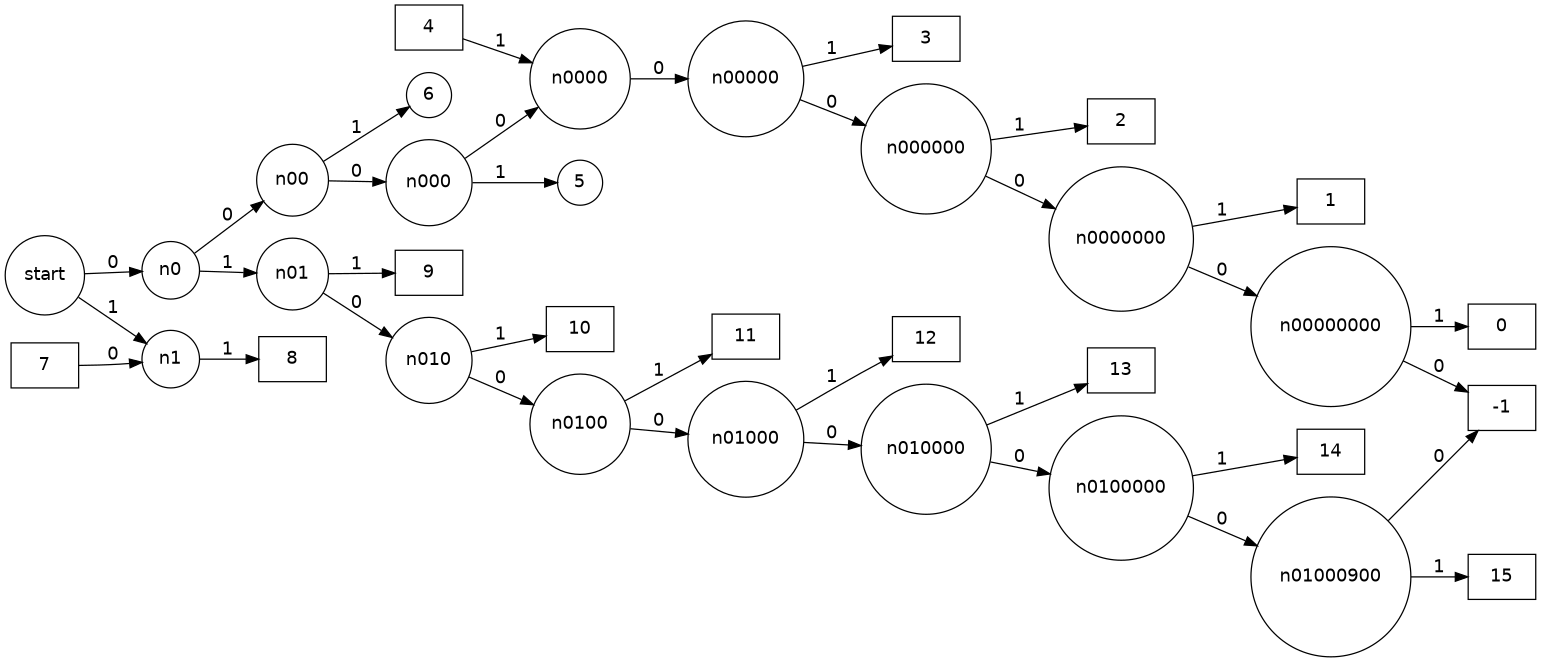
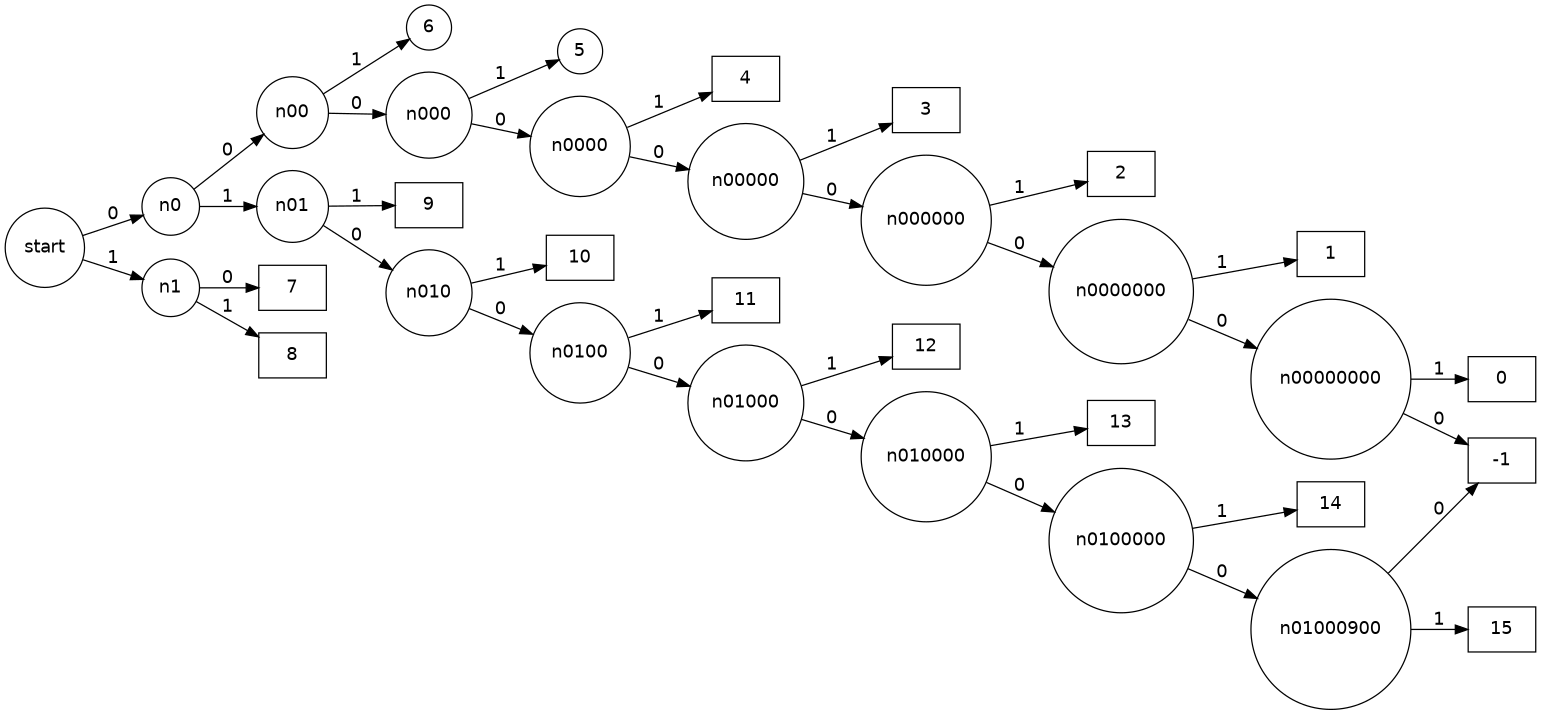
  digraph {
    rankdir=LR
    node [fontname=DejaVuSans shape=circle]
    edge [fontname=DejaVuSans]
    n000000001 [label=0 shape=box]
    n00000001 [label=1 shape=box]
    n0000001 [label=2 shape=box]
    n000001 [label=3 shape=box]
    n00001 [label=4 shape=box]
    n0001 [label=5]
    n001 [label=6]
    n10 [label=7 shape=box]
    n11 [label=8 shape=box]
    n011 [label=9 shape=box]
    n0101 [label=10 shape=box]
    n01001 [label=11 shape=box]
    n010001 [label=12 shape=box]
    n0100001 [label=13 shape=box]
    n01000001 [label=14 shape=box]
    n010000001 [label=15 shape=box]
    error [label=-1 shape=box]
    start [label=start]
    n0
    n1
    n00
    n01
    n000
    n010
    n0000
    n0100
    n00000
    n000000
    n0000000
    n00000000
    n01000
    n010000
    n0100000
    n01000000 [label=n01000900]
    start -> n0 [label=0]
    start -> n1 [label=1]
    n0 -> n00 [label=0]
    n0 -> n01 [label=1]
-   n10 -> n1 [label=0]
+   n1 -> n10 [label=0]
    n1 -> n11 [label=1]
    n00 -> n001 [label=1]
    n00 -> n000 [label=0]
    n01 -> n011 [label=1]
    n01 -> n010 [label=0]
    n000 -> n0001 [label=1]
    n000 -> n0000 [label=0]
    n010 -> n0101 [label=1]
    n010 -> n0100 [label=0]
-   n00001 -> n0000 [label=1]
+   n0000 -> n00001 [label=1]
    n0000 -> n00000 [label=0]
    n0100 -> n01001 [label=1]
    n0100 -> n01000 [label=0]
    n00000 -> n000001 [label=1]
    n00000 -> n000000 [label=0]
    n000000 -> n0000001 [label=1]
    n000000 -> n0000000 [label=0]
    n0000000 -> n00000001 [label=1]
    n0000000 -> n00000000 [label=0]
    n00000000 -> n000000001 [label=1]
    n00000000 -> error [label=0]
    n01000 -> n010001 [label=1]
    n01000 -> n010000 [label=0]
    n010000 -> n0100001 [label=1]
    n010000 -> n0100000 [label=0]
    n0100000 -> n01000001 [label=1]
    n0100000 -> n01000000 [label=0]
    n01000000 -> n010000001 [label=1]
    n01000000 -> error [label=0]
  }
